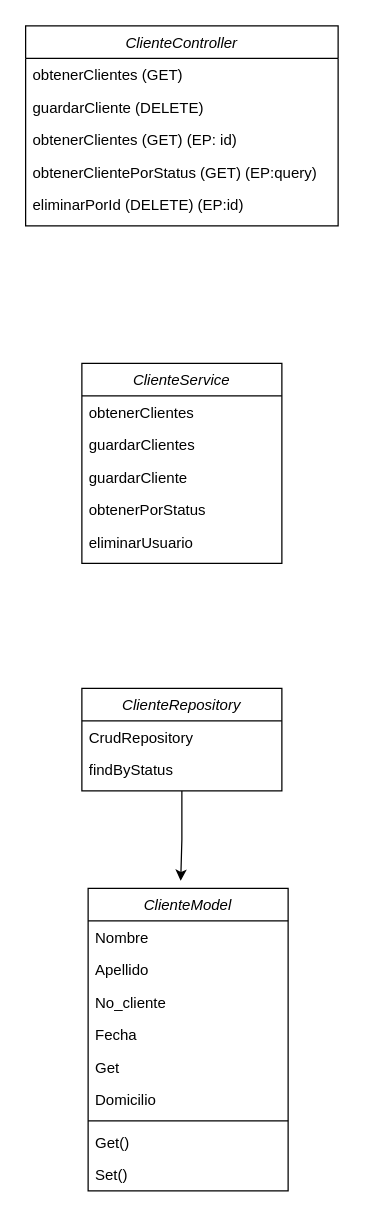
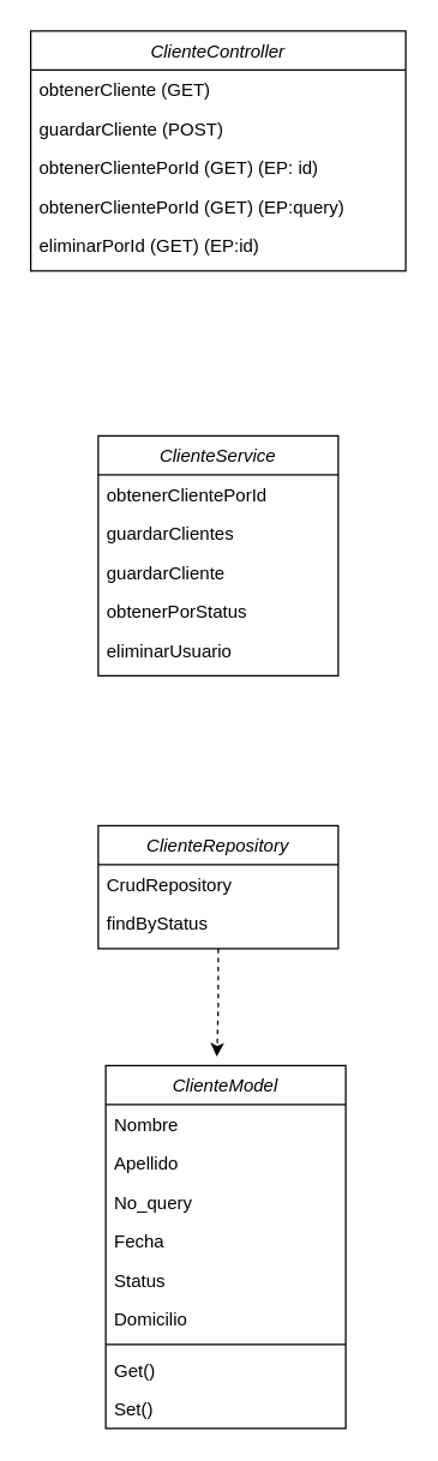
  <mxCell id="0" />
  <mxCell id="1" parent="0" />
  <mxCell id="2" value="ClienteService" style="swimlane;fontStyle=2;align=center;verticalAlign=top;childLayout=stackLayout;horizontal=1;startSize=26;horizontalStack=0;resizeParent=1;resizeLast=0;collapsible=1;marginBottom=0;rounded=0;shadow=0;strokeWidth=1;" parent="1" vertex="1"><mxGeometry x="65" y="290" width="160" height="160" as="geometry"><mxRectangle x="210" y="110" width="160" height="26" as="alternateBounds" /></mxGeometry></mxCell>
- <mxCell id="3" value="obtenerClientes" style="text;align=left;verticalAlign=top;spacingLeft=4;spacingRight=4;overflow=hidden;rotatable=0;points=[[0,0.5],[1,0.5]];portConstraint=eastwest;" parent="2" vertex="1"><mxGeometry y="26" width="160" height="26" as="geometry" /></mxCell>
+ <mxCell id="3" value="obtenerClientePorId" style="text;align=left;verticalAlign=top;spacingLeft=4;spacingRight=4;overflow=hidden;rotatable=0;points=[[0,0.5],[1,0.5]];portConstraint=eastwest;" parent="2" vertex="1"><mxGeometry y="26" width="160" height="26" as="geometry" /></mxCell>
  <mxCell id="4" value="guardarClientes" style="text;align=left;verticalAlign=top;spacingLeft=4;spacingRight=4;overflow=hidden;rotatable=0;points=[[0,0.5],[1,0.5]];portConstraint=eastwest;rounded=0;shadow=0;html=0;" parent="2" vertex="1"><mxGeometry y="52" width="160" height="26" as="geometry" /></mxCell>
  <mxCell id="5" value="guardarCliente" style="text;align=left;verticalAlign=top;spacingLeft=4;spacingRight=4;overflow=hidden;rotatable=0;points=[[0,0.5],[1,0.5]];portConstraint=eastwest;rounded=0;shadow=0;html=0;" parent="2" vertex="1"><mxGeometry y="78" width="160" height="26" as="geometry" /></mxCell>
  <mxCell id="6" value="obtenerPorStatus" style="text;align=left;verticalAlign=top;spacingLeft=4;spacingRight=4;overflow=hidden;rotatable=0;points=[[0,0.5],[1,0.5]];portConstraint=eastwest;" parent="2" vertex="1"><mxGeometry y="104" width="160" height="26" as="geometry" /></mxCell>
  <mxCell id="7" value="eliminarUsuario" style="text;align=left;verticalAlign=top;spacingLeft=4;spacingRight=4;overflow=hidden;rotatable=0;points=[[0,0.5],[1,0.5]];portConstraint=eastwest;" vertex="1" parent="2"><mxGeometry y="130" width="160" height="26" as="geometry" /></mxCell>
  <mxCell id="8" value="ClienteModel" style="swimlane;fontStyle=2;align=center;verticalAlign=top;childLayout=stackLayout;horizontal=1;startSize=26;horizontalStack=0;resizeParent=1;resizeLast=0;collapsible=1;marginBottom=0;rounded=0;shadow=0;strokeWidth=1;" vertex="1" parent="1"><mxGeometry x="70" y="710" width="160" height="242" as="geometry"><mxRectangle x="210" y="110" width="160" height="26" as="alternateBounds" /></mxGeometry></mxCell>
  <mxCell id="9" value="Nombre" style="text;align=left;verticalAlign=top;spacingLeft=4;spacingRight=4;overflow=hidden;rotatable=0;points=[[0,0.5],[1,0.5]];portConstraint=eastwest;" vertex="1" parent="8"><mxGeometry y="26" width="160" height="26" as="geometry" /></mxCell>
  <mxCell id="10" value="Apellido" style="text;align=left;verticalAlign=top;spacingLeft=4;spacingRight=4;overflow=hidden;rotatable=0;points=[[0,0.5],[1,0.5]];portConstraint=eastwest;rounded=0;shadow=0;html=0;" vertex="1" parent="8"><mxGeometry y="52" width="160" height="26" as="geometry" /></mxCell>
- <mxCell id="11" value="No_cliente&#10; " style="text;align=left;verticalAlign=top;spacingLeft=4;spacingRight=4;overflow=hidden;rotatable=0;points=[[0,0.5],[1,0.5]];portConstraint=eastwest;rounded=0;shadow=0;html=0;" vertex="1" parent="8"><mxGeometry y="78" width="160" height="26" as="geometry" /></mxCell>
+ <mxCell id="11" value="No_query&#10; " style="text;align=left;verticalAlign=top;spacingLeft=4;spacingRight=4;overflow=hidden;rotatable=0;points=[[0,0.5],[1,0.5]];portConstraint=eastwest;rounded=0;shadow=0;html=0;" vertex="1" parent="8"><mxGeometry y="78" width="160" height="26" as="geometry" /></mxCell>
  <mxCell id="12" value="Fecha " style="text;align=left;verticalAlign=top;spacingLeft=4;spacingRight=4;overflow=hidden;rotatable=0;points=[[0,0.5],[1,0.5]];portConstraint=eastwest;" vertex="1" parent="8"><mxGeometry y="104" width="160" height="26" as="geometry" /></mxCell>
- <mxCell id="13" value="Get" style="text;align=left;verticalAlign=top;spacingLeft=4;spacingRight=4;overflow=hidden;rotatable=0;points=[[0,0.5],[1,0.5]];portConstraint=eastwest;" vertex="1" parent="8"><mxGeometry y="130" width="160" height="26" as="geometry" /></mxCell>
+ <mxCell id="13" value="Status" style="text;align=left;verticalAlign=top;spacingLeft=4;spacingRight=4;overflow=hidden;rotatable=0;points=[[0,0.5],[1,0.5]];portConstraint=eastwest;" vertex="1" parent="8"><mxGeometry y="130" width="160" height="26" as="geometry" /></mxCell>
  <mxCell id="14" value="Domicilio" style="text;align=left;verticalAlign=top;spacingLeft=4;spacingRight=4;overflow=hidden;rotatable=0;points=[[0,0.5],[1,0.5]];portConstraint=eastwest;" vertex="1" parent="8"><mxGeometry y="156" width="160" height="26" as="geometry" /></mxCell>
  <mxCell id="15" value="" style="line;html=1;strokeWidth=1;align=left;verticalAlign=middle;spacingTop=-1;spacingLeft=3;spacingRight=3;rotatable=0;labelPosition=right;points=[];portConstraint=eastwest;" vertex="1" parent="8"><mxGeometry y="182" width="160" height="8" as="geometry" /></mxCell>
  <mxCell id="16" value="Get()" style="text;align=left;verticalAlign=top;spacingLeft=4;spacingRight=4;overflow=hidden;rotatable=0;points=[[0,0.5],[1,0.5]];portConstraint=eastwest;" vertex="1" parent="8"><mxGeometry y="190" width="160" height="26" as="geometry" /></mxCell>
  <mxCell id="17" value="Set()" style="text;align=left;verticalAlign=top;spacingLeft=4;spacingRight=4;overflow=hidden;rotatable=0;points=[[0,0.5],[1,0.5]];portConstraint=eastwest;" vertex="1" parent="8"><mxGeometry y="216" width="160" height="26" as="geometry" /></mxCell>
  <mxCell id="18" value="ClienteController&#10;" style="swimlane;fontStyle=2;align=center;verticalAlign=top;childLayout=stackLayout;horizontal=1;startSize=26;horizontalStack=0;resizeParent=1;resizeLast=0;collapsible=1;marginBottom=0;rounded=0;shadow=0;strokeWidth=1;" vertex="1" parent="1"><mxGeometry x="20" y="20" width="250" height="160" as="geometry"><mxRectangle x="210" y="110" width="160" height="26" as="alternateBounds" /></mxGeometry></mxCell>
- <mxCell id="19" value="obtenerClientes (GET)" style="text;align=left;verticalAlign=top;spacingLeft=4;spacingRight=4;overflow=hidden;rotatable=0;points=[[0,0.5],[1,0.5]];portConstraint=eastwest;" vertex="1" parent="18"><mxGeometry y="26" width="250" height="26" as="geometry" /></mxCell>
- <mxCell id="20" value="guardarCliente (DELETE)" style="text;align=left;verticalAlign=top;spacingLeft=4;spacingRight=4;overflow=hidden;rotatable=0;points=[[0,0.5],[1,0.5]];portConstraint=eastwest;rounded=0;shadow=0;html=0;" vertex="1" parent="18"><mxGeometry y="52" width="250" height="26" as="geometry" /></mxCell>
- <mxCell id="21" value="obtenerClientes (GET) (EP: id)" style="text;align=left;verticalAlign=top;spacingLeft=4;spacingRight=4;overflow=hidden;rotatable=0;points=[[0,0.5],[1,0.5]];portConstraint=eastwest;rounded=0;shadow=0;html=0;" vertex="1" parent="18"><mxGeometry y="78" width="250" height="26" as="geometry" /></mxCell>
- <mxCell id="22" value="obtenerClientePorStatus (GET) (EP:query)" style="text;align=left;verticalAlign=top;spacingLeft=4;spacingRight=4;overflow=hidden;rotatable=0;points=[[0,0.5],[1,0.5]];portConstraint=eastwest;" vertex="1" parent="18"><mxGeometry y="104" width="250" height="26" as="geometry" /></mxCell>
- <mxCell id="23" value="eliminarPorId (DELETE) (EP:id)" style="text;align=left;verticalAlign=top;spacingLeft=4;spacingRight=4;overflow=hidden;rotatable=0;points=[[0,0.5],[1,0.5]];portConstraint=eastwest;" vertex="1" parent="18"><mxGeometry y="130" width="250" height="26" as="geometry" /></mxCell>
+ <mxCell id="19" value="obtenerCliente (GET)" style="text;align=left;verticalAlign=top;spacingLeft=4;spacingRight=4;overflow=hidden;rotatable=0;points=[[0,0.5],[1,0.5]];portConstraint=eastwest;" vertex="1" parent="18"><mxGeometry y="26" width="250" height="26" as="geometry" /></mxCell>
+ <mxCell id="20" value="guardarCliente (POST)" style="text;align=left;verticalAlign=top;spacingLeft=4;spacingRight=4;overflow=hidden;rotatable=0;points=[[0,0.5],[1,0.5]];portConstraint=eastwest;rounded=0;shadow=0;html=0;" vertex="1" parent="18"><mxGeometry y="52" width="250" height="26" as="geometry" /></mxCell>
+ <mxCell id="21" value="obtenerClientePorId (GET) (EP: id)" style="text;align=left;verticalAlign=top;spacingLeft=4;spacingRight=4;overflow=hidden;rotatable=0;points=[[0,0.5],[1,0.5]];portConstraint=eastwest;rounded=0;shadow=0;html=0;" vertex="1" parent="18"><mxGeometry y="78" width="250" height="26" as="geometry" /></mxCell>
+ <mxCell id="22" value="obtenerClientePorId (GET) (EP:query)" style="text;align=left;verticalAlign=top;spacingLeft=4;spacingRight=4;overflow=hidden;rotatable=0;points=[[0,0.5],[1,0.5]];portConstraint=eastwest;" vertex="1" parent="18"><mxGeometry y="104" width="250" height="26" as="geometry" /></mxCell>
+ <mxCell id="23" value="eliminarPorId (GET) (EP:id)" style="text;align=left;verticalAlign=top;spacingLeft=4;spacingRight=4;overflow=hidden;rotatable=0;points=[[0,0.5],[1,0.5]];portConstraint=eastwest;" vertex="1" parent="18"><mxGeometry y="130" width="250" height="26" as="geometry" /></mxCell>
  <mxCell id="24" value="ClienteRepository&#10;" style="swimlane;fontStyle=2;align=center;verticalAlign=top;childLayout=stackLayout;horizontal=1;startSize=26;horizontalStack=0;resizeParent=1;resizeLast=0;collapsible=1;marginBottom=0;rounded=0;shadow=0;strokeWidth=1;" vertex="1" parent="1"><mxGeometry x="65" y="550" width="160" height="82" as="geometry"><mxRectangle x="210" y="110" width="160" height="26" as="alternateBounds" /></mxGeometry></mxCell>
  <mxCell id="25" value="CrudRepository" style="text;align=left;verticalAlign=top;spacingLeft=4;spacingRight=4;overflow=hidden;rotatable=0;points=[[0,0.5],[1,0.5]];portConstraint=eastwest;" vertex="1" parent="24"><mxGeometry y="26" width="160" height="26" as="geometry" /></mxCell>
  <mxCell id="26" value="findByStatus" style="text;align=left;verticalAlign=top;spacingLeft=4;spacingRight=4;overflow=hidden;rotatable=0;points=[[0,0.5],[1,0.5]];portConstraint=eastwest;" vertex="1" parent="24"><mxGeometry y="52" width="160" height="28" as="geometry" /></mxCell>
- <mxCell id="27" style="edgeStyle=orthogonalEdgeStyle;rounded=0;orthogonalLoop=1;jettySize=auto;html=1;entryX=0.463;entryY=-0.025;entryDx=0;entryDy=0;entryPerimeter=0;" edge="1" parent="1" source="24" target="8"><mxGeometry relative="1" as="geometry" /></mxCell>
+ <mxCell id="27" style="edgeStyle=orthogonalEdgeStyle;rounded=0;orthogonalLoop=1;jettySize=auto;html=1;entryX=0.463;entryY=-0.025;entryDx=0;entryDy=0;entryPerimeter=0;dashed=1;" edge="1" parent="1" source="24" target="8"><mxGeometry relative="1" as="geometry" /></mxCell>
